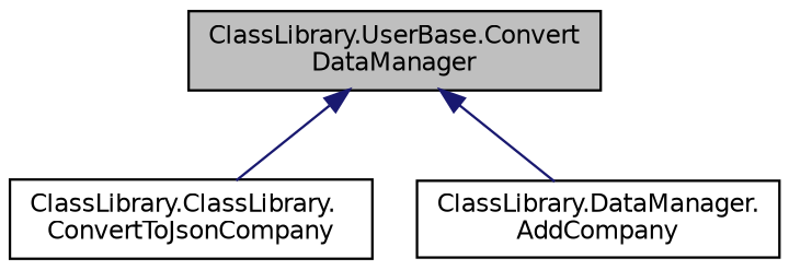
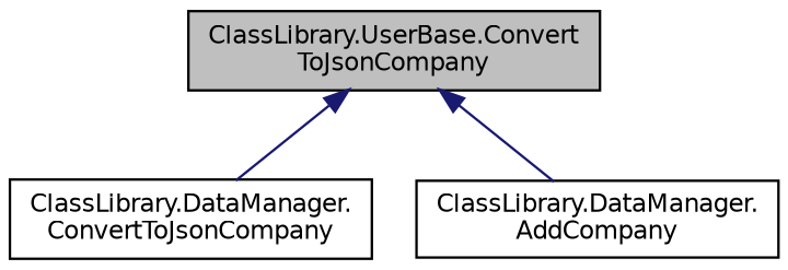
  digraph {
    rankdir=TB
    node [color=black fillcolor=white fontname=Helvetica fontsize=10 shape=record style=filled]
    edge [color=midnightblue dir=back fontname=Helvetica fontsize=10 labelfontname=Helvetica labelfontsize=10 style=solid]
-   n1 [fillcolor=grey75 fontcolor=black height=0.2 label="ClassLibrary.UserBase.Convert\lDataManager" width=0.4]
-   n2 [height=0.2 label="ClassLibrary.ClassLibrary.\lConvertToJsonCompany" width=0.4]
+   n1 [fillcolor=grey75 fontcolor=black height=0.2 label="ClassLibrary.UserBase.Convert\lToJsonCompany" width=0.4]
+   n2 [height=0.2 label="ClassLibrary.DataManager.\lConvertToJsonCompany" width=0.4]
    n3 [height=0.2 label="ClassLibrary.DataManager.\lAddCompany" width=0.4]
    n1 -> n2
    n1 -> n3
  }
